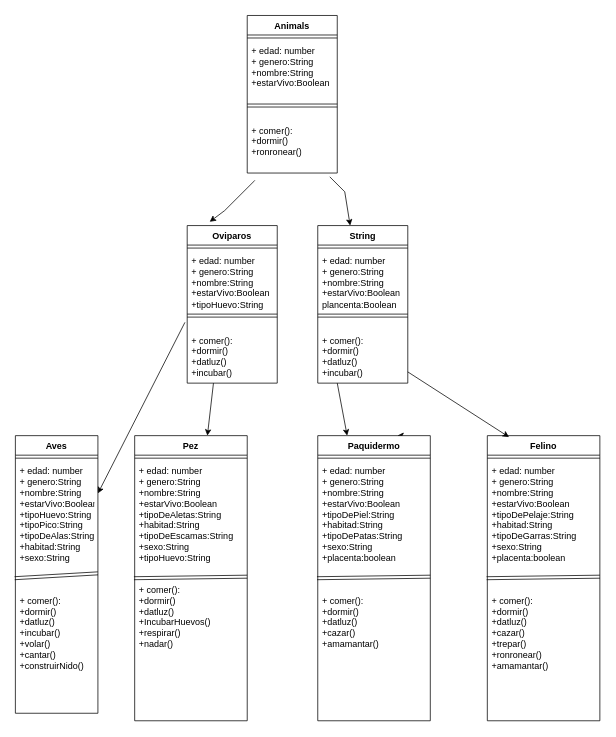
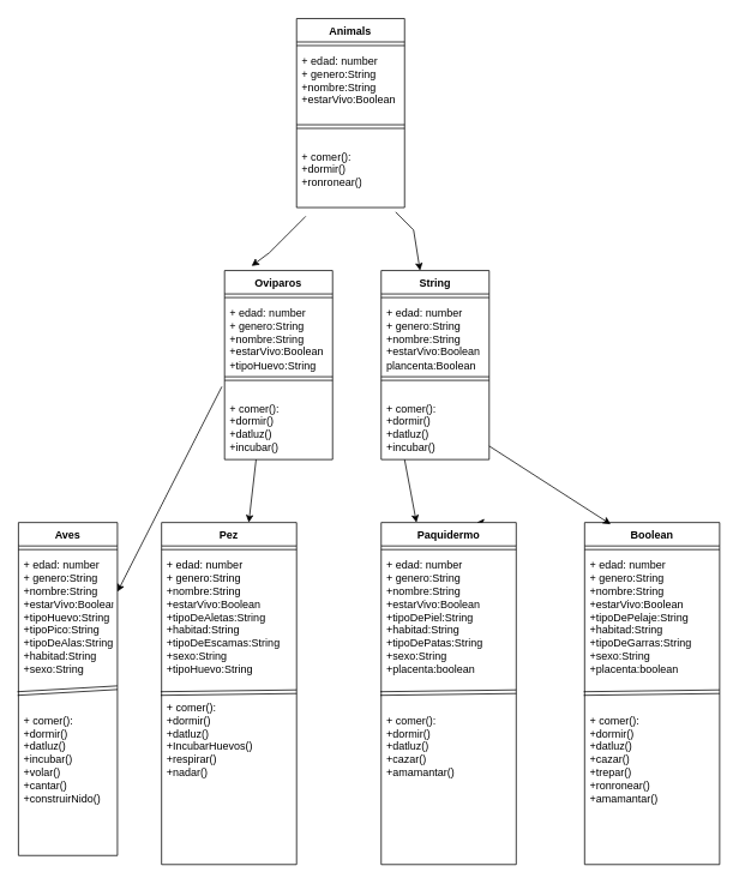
  <mxCell id="0" />
  <mxCell id="1" parent="0" />
  <mxCell id="2" value="Animals" style="swimlane;fontStyle=1;align=center;verticalAlign=top;childLayout=stackLayout;horizontal=1;startSize=26;horizontalStack=0;resizeParent=1;resizeParentMax=0;resizeLast=0;collapsible=1;marginBottom=0;whiteSpace=wrap;html=1;" vertex="1" parent="1"><mxGeometry x="329" y="20" width="120" height="210" as="geometry" /></mxCell>
  <mxCell id="3" value="" style="line;strokeWidth=1;fillColor=none;align=left;verticalAlign=middle;spacingTop=-1;spacingLeft=3;spacingRight=3;rotatable=0;labelPosition=right;points=[];portConstraint=eastwest;strokeColor=inherit;" vertex="1" parent="2"><mxGeometry y="26" width="120" height="8" as="geometry" /></mxCell>
  <mxCell id="4" value="&lt;div&gt;+ edad: number&lt;br&gt;&lt;/div&gt;&lt;div&gt;+ genero:String &lt;br&gt;&lt;/div&gt;&lt;div&gt;+nombre:String&lt;/div&gt;&lt;div&gt;+estarVivo:Boolean&lt;/div&gt;&lt;div&gt;&lt;br&gt;&lt;/div&gt;&lt;div&gt;&lt;br&gt;&lt;/div&gt;" style="text;strokeColor=none;fillColor=none;align=left;verticalAlign=top;spacingLeft=4;spacingRight=4;overflow=hidden;rotatable=0;points=[[0,0.5],[1,0.5]];portConstraint=eastwest;whiteSpace=wrap;html=1;" vertex="1" parent="2"><mxGeometry y="34" width="120" height="106" as="geometry" /></mxCell>
  <mxCell id="5" value="" style="shape=link;html=1;rounded=0;" edge="1" parent="2"><mxGeometry width="100" relative="1" as="geometry"><mxPoint y="120" as="sourcePoint" /><mxPoint x="120" y="120" as="targetPoint" /></mxGeometry></mxCell>
  <mxCell id="6" value="&lt;div&gt;+ comer():&lt;/div&gt;&lt;div&gt;+dormir()&lt;/div&gt;&lt;div&gt;+ronronear()&lt;br&gt;&lt;/div&gt;&lt;div&gt;&lt;br&gt;&lt;/div&gt;" style="text;strokeColor=none;fillColor=none;align=left;verticalAlign=top;spacingLeft=4;spacingRight=4;overflow=hidden;rotatable=0;points=[[0,0.5],[1,0.5]];portConstraint=eastwest;whiteSpace=wrap;html=1;" vertex="1" parent="2"><mxGeometry y="140" width="120" height="70" as="geometry" /></mxCell>
  <mxCell id="7" value="Oviparos" style="swimlane;fontStyle=1;align=center;verticalAlign=top;childLayout=stackLayout;horizontal=1;startSize=26;horizontalStack=0;resizeParent=1;resizeParentMax=0;resizeLast=0;collapsible=1;marginBottom=0;whiteSpace=wrap;html=1;" vertex="1" parent="1"><mxGeometry x="249" y="300" width="120" height="210" as="geometry" /></mxCell>
  <mxCell id="8" value="" style="line;strokeWidth=1;fillColor=none;align=left;verticalAlign=middle;spacingTop=-1;spacingLeft=3;spacingRight=3;rotatable=0;labelPosition=right;points=[];portConstraint=eastwest;strokeColor=inherit;" vertex="1" parent="7"><mxGeometry y="26" width="120" height="8" as="geometry" /></mxCell>
  <mxCell id="9" value="&lt;div&gt;+ edad: number&lt;br&gt;&lt;/div&gt;&lt;div&gt;+ genero:String &lt;br&gt;&lt;/div&gt;&lt;div&gt;+nombre:String&lt;/div&gt;&lt;div&gt;+estarVivo:Boolean&lt;/div&gt;&lt;div&gt;+tipoHuevo:String&lt;br&gt;&lt;/div&gt;&lt;div&gt;&lt;br&gt;&lt;/div&gt;&lt;div&gt;&lt;br&gt;&lt;/div&gt;" style="text;strokeColor=none;fillColor=none;align=left;verticalAlign=top;spacingLeft=4;spacingRight=4;overflow=hidden;rotatable=0;points=[[0,0.5],[1,0.5]];portConstraint=eastwest;whiteSpace=wrap;html=1;" vertex="1" parent="7"><mxGeometry y="34" width="120" height="106" as="geometry" /></mxCell>
  <mxCell id="10" value="" style="shape=link;html=1;rounded=0;" edge="1" parent="7"><mxGeometry width="100" relative="1" as="geometry"><mxPoint y="120" as="sourcePoint" /><mxPoint x="120" y="120" as="targetPoint" /></mxGeometry></mxCell>
  <mxCell id="11" value="&lt;div&gt;+ comer():&lt;/div&gt;&lt;div&gt;+dormir()&lt;/div&gt;&lt;div&gt;+datluz()&lt;/div&gt;&lt;div&gt;+incubar()&lt;br&gt;&lt;/div&gt;&lt;div&gt;&lt;br&gt;&lt;/div&gt;" style="text;strokeColor=none;fillColor=none;align=left;verticalAlign=top;spacingLeft=4;spacingRight=4;overflow=hidden;rotatable=0;points=[[0,0.5],[1,0.5]];portConstraint=eastwest;whiteSpace=wrap;html=1;" vertex="1" parent="7"><mxGeometry y="140" width="120" height="70" as="geometry" /></mxCell>
  <mxCell id="12" value="String" style="swimlane;fontStyle=1;align=center;verticalAlign=top;childLayout=stackLayout;horizontal=1;startSize=26;horizontalStack=0;resizeParent=1;resizeParentMax=0;resizeLast=0;collapsible=1;marginBottom=0;whiteSpace=wrap;html=1;" vertex="1" parent="1"><mxGeometry x="423" y="300" width="120" height="210" as="geometry" /></mxCell>
  <mxCell id="13" value="" style="line;strokeWidth=1;fillColor=none;align=left;verticalAlign=middle;spacingTop=-1;spacingLeft=3;spacingRight=3;rotatable=0;labelPosition=right;points=[];portConstraint=eastwest;strokeColor=inherit;" vertex="1" parent="12"><mxGeometry y="26" width="120" height="8" as="geometry" /></mxCell>
  <mxCell id="14" value="&lt;div&gt;+ edad: number&lt;br&gt;&lt;/div&gt;&lt;div&gt;+ genero:String &lt;br&gt;&lt;/div&gt;&lt;div&gt;+nombre:String&lt;/div&gt;&lt;div&gt;+estarVivo:Boolean&lt;/div&gt;&lt;div&gt;plancenta:Boolean&lt;br&gt;&lt;/div&gt;&lt;div&gt;&lt;br&gt;&lt;/div&gt;&lt;div&gt;&lt;br&gt;&lt;/div&gt;" style="text;strokeColor=none;fillColor=none;align=left;verticalAlign=top;spacingLeft=4;spacingRight=4;overflow=hidden;rotatable=0;points=[[0,0.5],[1,0.5]];portConstraint=eastwest;whiteSpace=wrap;html=1;" vertex="1" parent="12"><mxGeometry y="34" width="120" height="106" as="geometry" /></mxCell>
  <mxCell id="15" value="" style="shape=link;html=1;rounded=0;" edge="1" parent="12"><mxGeometry width="100" relative="1" as="geometry"><mxPoint y="120" as="sourcePoint" /><mxPoint x="120" y="120" as="targetPoint" /></mxGeometry></mxCell>
  <mxCell id="16" value="&lt;div&gt;+ comer():&lt;/div&gt;&lt;div&gt;+dormir()&lt;/div&gt;&lt;div&gt;+datluz()&lt;/div&gt;&lt;div&gt;+incubar()&lt;br&gt;&lt;/div&gt;&lt;div&gt;&lt;br&gt;&lt;/div&gt;" style="text;strokeColor=none;fillColor=none;align=left;verticalAlign=top;spacingLeft=4;spacingRight=4;overflow=hidden;rotatable=0;points=[[0,0.5],[1,0.5]];portConstraint=eastwest;whiteSpace=wrap;html=1;" vertex="1" parent="12"><mxGeometry y="140" width="120" height="70" as="geometry" /></mxCell>
  <mxCell id="17" value="Aves" style="swimlane;fontStyle=1;align=center;verticalAlign=top;childLayout=stackLayout;horizontal=1;startSize=26;horizontalStack=0;resizeParent=1;resizeParentMax=0;resizeLast=0;collapsible=1;marginBottom=0;whiteSpace=wrap;html=1;" vertex="1" parent="1"><mxGeometry x="20" y="580" width="110" height="370" as="geometry" /></mxCell>
  <mxCell id="18" value="" style="line;strokeWidth=1;fillColor=none;align=left;verticalAlign=middle;spacingTop=-1;spacingLeft=3;spacingRight=3;rotatable=0;labelPosition=right;points=[];portConstraint=eastwest;strokeColor=inherit;" vertex="1" parent="17"><mxGeometry y="26" width="110" height="8" as="geometry" /></mxCell>
  <mxCell id="19" value="" style="shape=link;html=1;rounded=0;entryX=1;entryY=0.445;entryDx=0;entryDy=0;entryPerimeter=0;" edge="1" parent="17" target="20"><mxGeometry width="100" relative="1" as="geometry"><mxPoint x="-1" y="190" as="sourcePoint" /><mxPoint x="99" y="190" as="targetPoint" /></mxGeometry></mxCell>
  <mxCell id="20" value="&lt;div&gt;+ edad: number&lt;br&gt;&lt;/div&gt;&lt;div&gt;+ genero:String &lt;br&gt;&lt;/div&gt;&lt;div&gt;+nombre:String&lt;/div&gt;&lt;div&gt;+estarVivo:Boolean&lt;/div&gt;&lt;div&gt;+tipoHuevo:String&lt;/div&gt;&lt;div&gt;+tipoPico:String&lt;/div&gt;&lt;div&gt;+tipoDeAlas:String&lt;/div&gt;&lt;div&gt;+habitad:String&lt;/div&gt;&lt;div&gt;+sexo:String&lt;/div&gt;&lt;div&gt;&lt;br&gt;&lt;/div&gt;&lt;div&gt;&lt;br&gt;&lt;/div&gt;&lt;div&gt;&lt;br&gt;&lt;/div&gt;&lt;div&gt;&lt;div&gt;+ comer():&lt;/div&gt;&lt;div&gt;+dormir()&lt;/div&gt;&lt;div&gt;+datluz()&lt;/div&gt;&lt;div&gt;+incubar()&lt;/div&gt;&lt;div&gt;+volar()&lt;/div&gt;&lt;div&gt;+cantar()&lt;/div&gt;&lt;div&gt;+construirNido()&lt;/div&gt;&lt;div&gt;&lt;br&gt;&lt;/div&gt;&lt;div&gt;&lt;br&gt;&lt;/div&gt;&lt;div&gt;&lt;br&gt;&lt;/div&gt;&lt;div&gt;&lt;br&gt;&lt;/div&gt;&lt;div&gt;&lt;br&gt;&lt;br&gt;&lt;/div&gt;&lt;/div&gt;&lt;div&gt;&lt;br&gt;&lt;/div&gt;&lt;div&gt;&lt;br&gt;&lt;/div&gt;&lt;div&gt;&lt;br&gt;&lt;/div&gt;&lt;div&gt;&lt;br&gt;&lt;/div&gt;&lt;div&gt;&lt;br&gt;&lt;/div&gt;&lt;div&gt;&lt;br&gt;&lt;/div&gt;" style="text;strokeColor=none;fillColor=none;align=left;verticalAlign=top;spacingLeft=4;spacingRight=4;overflow=hidden;rotatable=0;points=[[0,0.5],[1,0.5]];portConstraint=eastwest;whiteSpace=wrap;html=1;" vertex="1" parent="17"><mxGeometry y="34" width="110" height="336" as="geometry" /></mxCell>
- <mxCell id="21" value="Felino" style="swimlane;fontStyle=1;align=center;verticalAlign=top;childLayout=stackLayout;horizontal=1;startSize=26;horizontalStack=0;resizeParent=1;resizeParentMax=0;resizeLast=0;collapsible=1;marginBottom=0;whiteSpace=wrap;html=1;" vertex="1" parent="1"><mxGeometry x="649" y="580" width="150" height="380" as="geometry" /></mxCell>
+ <mxCell id="21" value="Boolean" style="swimlane;fontStyle=1;align=center;verticalAlign=top;childLayout=stackLayout;horizontal=1;startSize=26;horizontalStack=0;resizeParent=1;resizeParentMax=0;resizeLast=0;collapsible=1;marginBottom=0;whiteSpace=wrap;html=1;" vertex="1" parent="1"><mxGeometry x="649" y="580" width="150" height="380" as="geometry" /></mxCell>
  <mxCell id="22" value="" style="line;strokeWidth=1;fillColor=none;align=left;verticalAlign=middle;spacingTop=-1;spacingLeft=3;spacingRight=3;rotatable=0;labelPosition=right;points=[];portConstraint=eastwest;strokeColor=inherit;" vertex="1" parent="21"><mxGeometry y="26" width="150" height="8" as="geometry" /></mxCell>
  <mxCell id="23" value="" style="shape=link;html=1;rounded=0;entryX=1;entryY=0.445;entryDx=0;entryDy=0;entryPerimeter=0;" edge="1" parent="21" target="24"><mxGeometry width="100" relative="1" as="geometry"><mxPoint x="-1" y="190" as="sourcePoint" /><mxPoint x="99" y="190" as="targetPoint" /></mxGeometry></mxCell>
  <mxCell id="24" value="&lt;div&gt;+ edad: number&lt;br&gt;&lt;/div&gt;&lt;div&gt;+ genero:String &lt;br&gt;&lt;/div&gt;&lt;div&gt;+nombre:String&lt;/div&gt;&lt;div&gt;+estarVivo:Boolean&lt;/div&gt;&lt;div&gt;+tipoDePelaje:String&lt;/div&gt;&lt;div&gt;+habitad:String&lt;/div&gt;&lt;div&gt;+tipoDeGarras:String&lt;/div&gt;&lt;div&gt;+sexo:String&lt;/div&gt;&lt;div&gt;+placenta:boolean&lt;br&gt;&lt;/div&gt;&lt;div&gt;&lt;br&gt;&lt;/div&gt;&lt;div&gt;&lt;br&gt;&lt;/div&gt;&lt;div&gt;&lt;br&gt;&lt;/div&gt;&lt;div&gt;&lt;div&gt;+ comer():&lt;/div&gt;&lt;div&gt;+dormir()&lt;/div&gt;&lt;div&gt;+datluz()&lt;/div&gt;&lt;div&gt;+cazar()&lt;/div&gt;&lt;div&gt;+trepar()&lt;/div&gt;&lt;div&gt;+ronronear()&lt;/div&gt;&lt;div&gt;+amamantar()&lt;/div&gt;&lt;div&gt;&lt;br&gt;&lt;/div&gt;&lt;div&gt;&lt;br&gt;&lt;/div&gt;&lt;div&gt;&lt;br&gt;&lt;/div&gt;&lt;div&gt;&lt;br&gt;&lt;br&gt;&lt;/div&gt;&lt;/div&gt;&lt;div&gt;&lt;br&gt;&lt;/div&gt;&lt;div&gt;&lt;br&gt;&lt;/div&gt;&lt;div&gt;&lt;br&gt;&lt;/div&gt;&lt;div&gt;&lt;br&gt;&lt;/div&gt;&lt;div&gt;&lt;br&gt;&lt;/div&gt;&lt;div&gt;&lt;br&gt;&lt;/div&gt;" style="text;strokeColor=none;fillColor=none;align=left;verticalAlign=top;spacingLeft=4;spacingRight=4;overflow=hidden;rotatable=0;points=[[0,0.5],[1,0.5]];portConstraint=eastwest;whiteSpace=wrap;html=1;" vertex="1" parent="21"><mxGeometry y="34" width="150" height="346" as="geometry" /></mxCell>
  <mxCell id="25" value="Pez" style="swimlane;fontStyle=1;align=center;verticalAlign=top;childLayout=stackLayout;horizontal=1;startSize=26;horizontalStack=0;resizeParent=1;resizeParentMax=0;resizeLast=0;collapsible=1;marginBottom=0;whiteSpace=wrap;html=1;" vertex="1" parent="1"><mxGeometry x="179" y="580" width="150" height="380" as="geometry" /></mxCell>
  <mxCell id="26" value="" style="line;strokeWidth=1;fillColor=none;align=left;verticalAlign=middle;spacingTop=-1;spacingLeft=3;spacingRight=3;rotatable=0;labelPosition=right;points=[];portConstraint=eastwest;strokeColor=inherit;" vertex="1" parent="25"><mxGeometry y="26" width="150" height="8" as="geometry" /></mxCell>
  <mxCell id="27" value="" style="shape=link;html=1;rounded=0;entryX=1;entryY=0.445;entryDx=0;entryDy=0;entryPerimeter=0;" edge="1" parent="25" target="28"><mxGeometry width="100" relative="1" as="geometry"><mxPoint x="-1" y="190" as="sourcePoint" /><mxPoint x="99" y="190" as="targetPoint" /></mxGeometry></mxCell>
  <mxCell id="28" value="&lt;div&gt;+ edad: number&lt;br&gt;&lt;/div&gt;&lt;div&gt;+ genero:String &lt;br&gt;&lt;/div&gt;&lt;div&gt;+nombre:String&lt;/div&gt;&lt;div&gt;+estarVivo:Boolean&lt;/div&gt;&lt;div&gt;+tipoDeAletas:String&lt;/div&gt;&lt;div&gt;+habitad:String&lt;/div&gt;&lt;div&gt;+tipoDeEscamas:String&lt;/div&gt;&lt;div&gt;+sexo:String&lt;/div&gt;&lt;div&gt;+tipoHuevo:String&lt;br&gt;&lt;/div&gt;&lt;div&gt;&lt;br&gt;&lt;/div&gt;&lt;div&gt;&lt;br&gt;&lt;/div&gt;&lt;div&gt;&lt;div&gt;+ comer():&lt;/div&gt;&lt;div&gt;+dormir()&lt;/div&gt;&lt;div&gt;+datluz()&lt;/div&gt;&lt;div&gt;+IncubarHuevos()&lt;/div&gt;&lt;div&gt;+respirar()&lt;/div&gt;&lt;div&gt;+nadar()&lt;/div&gt;&lt;div&gt;&lt;br&gt;&lt;/div&gt;&lt;div&gt;&lt;br&gt;&lt;/div&gt;&lt;div&gt;&lt;br&gt;&lt;/div&gt;&lt;div&gt;&lt;br&gt;&lt;/div&gt;&lt;div&gt;&lt;br&gt;&lt;br&gt;&lt;/div&gt;&lt;/div&gt;&lt;div&gt;&lt;br&gt;&lt;/div&gt;&lt;div&gt;&lt;br&gt;&lt;/div&gt;&lt;div&gt;&lt;br&gt;&lt;/div&gt;&lt;div&gt;&lt;br&gt;&lt;/div&gt;&lt;div&gt;&lt;br&gt;&lt;/div&gt;&lt;div&gt;&lt;br&gt;&lt;/div&gt;" style="text;strokeColor=none;fillColor=none;align=left;verticalAlign=top;spacingLeft=4;spacingRight=4;overflow=hidden;rotatable=0;points=[[0,0.5],[1,0.5]];portConstraint=eastwest;whiteSpace=wrap;html=1;" vertex="1" parent="25"><mxGeometry y="34" width="150" height="346" as="geometry" /></mxCell>
  <mxCell id="29" style="edgeStyle=orthogonalEdgeStyle;rounded=0;orthogonalLoop=1;jettySize=auto;html=1;exitX=0.75;exitY=0;exitDx=0;exitDy=0;" edge="1" parent="1" source="30"><mxGeometry relative="1" as="geometry"><mxPoint x="529" y="580" as="targetPoint" /></mxGeometry></mxCell>
  <mxCell id="30" value="Paquidermo" style="swimlane;fontStyle=1;align=center;verticalAlign=top;childLayout=stackLayout;horizontal=1;startSize=26;horizontalStack=0;resizeParent=1;resizeParentMax=0;resizeLast=0;collapsible=1;marginBottom=0;whiteSpace=wrap;html=1;" vertex="1" parent="1"><mxGeometry x="423" y="580" width="150" height="380" as="geometry" /></mxCell>
  <mxCell id="31" value="" style="line;strokeWidth=1;fillColor=none;align=left;verticalAlign=middle;spacingTop=-1;spacingLeft=3;spacingRight=3;rotatable=0;labelPosition=right;points=[];portConstraint=eastwest;strokeColor=inherit;" vertex="1" parent="30"><mxGeometry y="26" width="150" height="8" as="geometry" /></mxCell>
  <mxCell id="32" value="" style="shape=link;html=1;rounded=0;entryX=1;entryY=0.445;entryDx=0;entryDy=0;entryPerimeter=0;" edge="1" parent="30" target="33"><mxGeometry width="100" relative="1" as="geometry"><mxPoint x="-1" y="190" as="sourcePoint" /><mxPoint x="99" y="190" as="targetPoint" /></mxGeometry></mxCell>
  <mxCell id="33" value="&lt;div&gt;+ edad: number&lt;br&gt;&lt;/div&gt;&lt;div&gt;+ genero:String &lt;br&gt;&lt;/div&gt;&lt;div&gt;+nombre:String&lt;/div&gt;&lt;div&gt;+estarVivo:Boolean&lt;/div&gt;&lt;div&gt;+tipoDePiel:String&lt;/div&gt;&lt;div&gt;+habitad:String&lt;/div&gt;&lt;div&gt;+tipoDePatas:String&lt;/div&gt;&lt;div&gt;+sexo:String&lt;/div&gt;&lt;div&gt;+placenta:boolean&lt;br&gt;&lt;/div&gt;&lt;div&gt;&lt;br&gt;&lt;/div&gt;&lt;div&gt;&lt;br&gt;&lt;/div&gt;&lt;div&gt;&lt;br&gt;&lt;/div&gt;&lt;div&gt;&lt;div&gt;+ comer():&lt;/div&gt;&lt;div&gt;+dormir()&lt;/div&gt;&lt;div&gt;+datluz()&lt;/div&gt;&lt;div&gt;+cazar()&lt;/div&gt;&lt;div&gt;+amamantar()&lt;/div&gt;&lt;div&gt;&lt;br&gt;&lt;/div&gt;&lt;div&gt;&lt;br&gt;&lt;/div&gt;&lt;div&gt;&lt;br&gt;&lt;/div&gt;&lt;div&gt;&lt;br&gt;&lt;br&gt;&lt;/div&gt;&lt;/div&gt;&lt;div&gt;&lt;br&gt;&lt;/div&gt;&lt;div&gt;&lt;br&gt;&lt;/div&gt;&lt;div&gt;&lt;br&gt;&lt;/div&gt;&lt;div&gt;&lt;br&gt;&lt;/div&gt;&lt;div&gt;&lt;br&gt;&lt;/div&gt;&lt;div&gt;&lt;br&gt;&lt;/div&gt;" style="text;strokeColor=none;fillColor=none;align=left;verticalAlign=top;spacingLeft=4;spacingRight=4;overflow=hidden;rotatable=0;points=[[0,0.5],[1,0.5]];portConstraint=eastwest;whiteSpace=wrap;html=1;" vertex="1" parent="30"><mxGeometry y="34" width="150" height="346" as="geometry" /></mxCell>
  <mxCell id="34" value="" style="endArrow=classic;html=1;rounded=0;" edge="1" parent="1" target="12"><mxGeometry width="50" height="50" relative="1" as="geometry"><mxPoint x="439" y="235" as="sourcePoint" /><mxPoint x="489" y="285" as="targetPoint" /><Array as="points"><mxPoint x="459" y="255" /></Array></mxGeometry></mxCell>
  <mxCell id="35" value="" style="endArrow=classic;html=1;rounded=0;" edge="1" parent="1" target="25"><mxGeometry width="50" height="50" relative="1" as="geometry"><mxPoint x="284" y="510" as="sourcePoint" /><mxPoint x="224" y="565" as="targetPoint" /><Array as="points" /></mxGeometry></mxCell>
  <mxCell id="36" value="" style="endArrow=classic;html=1;rounded=0;exitX=-0.025;exitY=0.896;exitDx=0;exitDy=0;exitPerimeter=0;" edge="1" parent="1" source="9" target="17"><mxGeometry width="50" height="50" relative="1" as="geometry"><mxPoint x="229" y="440" as="sourcePoint" /><mxPoint x="89" y="555" as="targetPoint" /><Array as="points" /></mxGeometry></mxCell>
  <mxCell id="37" value="" style="endArrow=classic;html=1;rounded=0;" edge="1" parent="1"><mxGeometry width="50" height="50" relative="1" as="geometry"><mxPoint x="339" y="240" as="sourcePoint" /><mxPoint x="279" y="295" as="targetPoint" /><Array as="points"><mxPoint x="299" y="280" /></Array></mxGeometry></mxCell>
  <mxCell id="38" value="" style="endArrow=classic;html=1;rounded=0;entryX=0.193;entryY=0.005;entryDx=0;entryDy=0;entryPerimeter=0;exitX=1;exitY=0.786;exitDx=0;exitDy=0;exitPerimeter=0;" edge="1" parent="1" source="16" target="21"><mxGeometry width="50" height="50" relative="1" as="geometry"><mxPoint x="559" y="510" as="sourcePoint" /><mxPoint x="679" y="570" as="targetPoint" /></mxGeometry></mxCell>
  <mxCell id="39" value="" style="endArrow=classic;html=1;rounded=0;" edge="1" parent="1" target="30"><mxGeometry width="50" height="50" relative="1" as="geometry"><mxPoint x="449" y="510" as="sourcePoint" /><mxPoint x="569" y="570" as="targetPoint" /></mxGeometry></mxCell>
